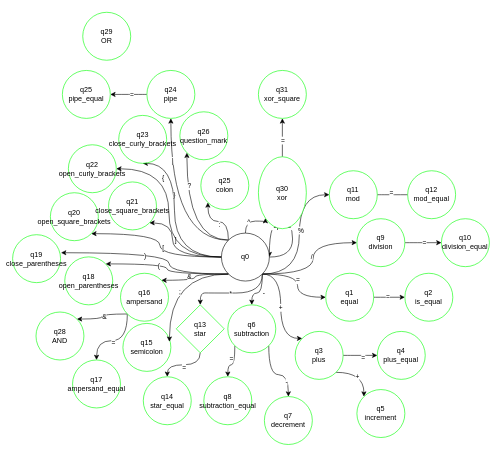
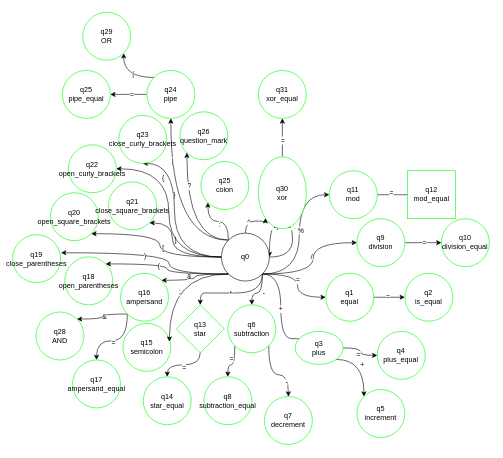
  <mxCell id="0" />
  <mxCell id="1" parent="0" />
  <mxCell id="2" style="edgeStyle=orthogonalEdgeStyle;rounded=0;orthogonalLoop=1;jettySize=auto;html=1;exitX=1;exitY=1;exitDx=0;exitDy=0;entryX=0;entryY=0.5;entryDx=0;entryDy=0;curved=1;" edge="1" parent="1" source="36" target="39"><mxGeometry relative="1" as="geometry" /></mxCell>
  <mxCell id="3" value="=" style="edgeLabel;html=1;align=center;verticalAlign=middle;resizable=0;points=[];" vertex="1" connectable="0" parent="2"><mxGeometry x="-0.043" relative="1" as="geometry"><mxPoint as="offset" /></mxGeometry></mxCell>
  <mxCell id="4" style="edgeStyle=orthogonalEdgeStyle;rounded=0;orthogonalLoop=1;jettySize=auto;html=1;exitX=1;exitY=1;exitDx=0;exitDy=0;entryX=0;entryY=0;entryDx=0;entryDy=0;curved=1;" edge="1" parent="1" source="36" target="45"><mxGeometry relative="1" as="geometry"><Array as="points"><mxPoint x="467.333" y="456.333" /><mxPoint x="467.333" y="564.333" /></Array></mxGeometry></mxCell>
  <mxCell id="5" value="+" style="edgeLabel;html=1;align=center;verticalAlign=middle;resizable=0;points=[];" vertex="1" connectable="0" parent="4"><mxGeometry x="0.002" y="-1" relative="1" as="geometry"><mxPoint as="offset" /></mxGeometry></mxCell>
  <mxCell id="6" style="edgeStyle=orthogonalEdgeStyle;rounded=0;orthogonalLoop=1;jettySize=auto;html=1;exitX=1;exitY=1;exitDx=0;exitDy=0;entryX=0.5;entryY=0;entryDx=0;entryDy=0;curved=1;" edge="1" parent="1" source="36" target="52"><mxGeometry relative="1" as="geometry" /></mxCell>
  <mxCell id="7" value="-" style="edgeLabel;html=1;align=center;verticalAlign=middle;resizable=0;points=[];" vertex="1" connectable="0" parent="6"><mxGeometry x="-0.112" y="2" relative="1" as="geometry"><mxPoint as="offset" /></mxGeometry></mxCell>
  <mxCell id="8" style="edgeStyle=orthogonalEdgeStyle;rounded=0;orthogonalLoop=1;jettySize=auto;html=1;exitX=1;exitY=1;exitDx=0;exitDy=0;entryX=0;entryY=0.5;entryDx=0;entryDy=0;curved=1;" edge="1" parent="1" source="36" target="57"><mxGeometry relative="1" as="geometry" /></mxCell>
  <mxCell id="9" value="/" style="edgeLabel;html=1;align=center;verticalAlign=middle;resizable=0;points=[];" vertex="1" connectable="0" parent="8"><mxGeometry x="0.088" y="3" relative="1" as="geometry"><mxPoint as="offset" /></mxGeometry></mxCell>
  <mxCell id="10" style="edgeStyle=orthogonalEdgeStyle;rounded=0;orthogonalLoop=1;jettySize=auto;html=1;exitX=1;exitY=1;exitDx=0;exitDy=0;entryX=0;entryY=0.5;entryDx=0;entryDy=0;curved=1;" edge="1" parent="1" source="36" target="61"><mxGeometry relative="1" as="geometry" /></mxCell>
  <mxCell id="11" value="%" style="edgeLabel;html=1;align=center;verticalAlign=middle;resizable=0;points=[];" vertex="1" connectable="0" parent="10"><mxGeometry x="0.104" y="-2" relative="1" as="geometry"><mxPoint as="offset" /></mxGeometry></mxCell>
  <mxCell id="12" style="edgeStyle=orthogonalEdgeStyle;rounded=0;orthogonalLoop=1;jettySize=auto;html=1;exitX=1;exitY=1;exitDx=0;exitDy=0;entryX=0.5;entryY=0;entryDx=0;entryDy=0;curved=1;" edge="1" parent="1" source="36" target="65"><mxGeometry relative="1" as="geometry" /></mxCell>
  <mxCell id="13" value="*" style="edgeLabel;html=1;align=center;verticalAlign=middle;resizable=0;points=[];" vertex="1" connectable="0" parent="12"><mxGeometry x="0.087" y="1" relative="1" as="geometry"><mxPoint as="offset" /></mxGeometry></mxCell>
  <mxCell id="14" style="edgeStyle=orthogonalEdgeStyle;rounded=0;orthogonalLoop=1;jettySize=auto;html=1;exitX=0;exitY=1;exitDx=0;exitDy=0;entryX=1;entryY=0;entryDx=0;entryDy=0;curved=1;" edge="1" parent="1" source="36" target="74"><mxGeometry relative="1" as="geometry" /></mxCell>
  <mxCell id="15" value="&amp;amp;" style="edgeLabel;html=1;align=center;verticalAlign=middle;resizable=0;points=[];" vertex="1" connectable="0" parent="14"><mxGeometry x="0.252" y="-6" relative="1" as="geometry"><mxPoint as="offset" /></mxGeometry></mxCell>
  <mxCell id="16" style="edgeStyle=orthogonalEdgeStyle;rounded=0;orthogonalLoop=1;jettySize=auto;html=1;exitX=0;exitY=1;exitDx=0;exitDy=0;entryX=1;entryY=0;entryDx=0;entryDy=0;curved=1;" edge="1" parent="1" source="36" target="76"><mxGeometry relative="1" as="geometry" /></mxCell>
  <mxCell id="17" value="(" style="edgeLabel;html=1;align=center;verticalAlign=middle;resizable=0;points=[];" vertex="1" connectable="0" parent="16"><mxGeometry x="0.199" y="3" relative="1" as="geometry"><mxPoint as="offset" /></mxGeometry></mxCell>
  <mxCell id="18" style="edgeStyle=orthogonalEdgeStyle;rounded=0;orthogonalLoop=1;jettySize=auto;html=1;exitX=0;exitY=0.5;exitDx=0;exitDy=0;entryX=1;entryY=1;entryDx=0;entryDy=0;curved=1;" edge="1" parent="1" source="36" target="80"><mxGeometry relative="1" as="geometry" /></mxCell>
  <mxCell id="19" value="[" style="edgeLabel;html=1;align=center;verticalAlign=middle;resizable=0;points=[];" vertex="1" connectable="0" parent="18"><mxGeometry x="-0.077" y="-5" relative="1" as="geometry"><mxPoint as="offset" /></mxGeometry></mxCell>
  <mxCell id="20" style="edgeStyle=orthogonalEdgeStyle;rounded=0;orthogonalLoop=1;jettySize=auto;html=1;exitX=0;exitY=0.5;exitDx=0;exitDy=0;entryX=1;entryY=1;entryDx=0;entryDy=0;curved=1;" edge="1" parent="1" source="36" target="81"><mxGeometry relative="1" as="geometry"><Array as="points"><mxPoint x="287" y="428" /><mxPoint x="287" y="371" /></Array></mxGeometry></mxCell>
  <mxCell id="21" value="]" style="edgeLabel;html=1;align=center;verticalAlign=middle;resizable=0;points=[];" vertex="1" connectable="0" parent="20"><mxGeometry x="0.238" y="-4" relative="1" as="geometry"><mxPoint y="-1" as="offset" /></mxGeometry></mxCell>
  <mxCell id="22" style="edgeStyle=orthogonalEdgeStyle;rounded=0;orthogonalLoop=1;jettySize=auto;html=1;exitX=0;exitY=0.5;exitDx=0;exitDy=0;entryX=1;entryY=0.5;entryDx=0;entryDy=0;curved=1;" edge="1" parent="1" source="36" target="82"><mxGeometry relative="1" as="geometry" /></mxCell>
  <mxCell id="23" value="{" style="edgeLabel;html=1;align=center;verticalAlign=middle;resizable=0;points=[];" vertex="1" connectable="0" parent="22"><mxGeometry x="0.518" y="15" relative="1" as="geometry"><mxPoint as="offset" /></mxGeometry></mxCell>
  <mxCell id="24" style="edgeStyle=orthogonalEdgeStyle;rounded=0;orthogonalLoop=1;jettySize=auto;html=1;exitX=0;exitY=0.5;exitDx=0;exitDy=0;entryX=0.5;entryY=1;entryDx=0;entryDy=0;curved=1;" edge="1" parent="1" source="36" target="83"><mxGeometry relative="1" as="geometry"><Array as="points"><mxPoint x="290" y="428" /><mxPoint x="290" y="272" /></Array></mxGeometry></mxCell>
  <mxCell id="25" value="}" style="edgeLabel;html=1;align=center;verticalAlign=middle;resizable=0;points=[];" vertex="1" connectable="0" parent="24"><mxGeometry x="0.272" y="1" relative="1" as="geometry"><mxPoint y="1" as="offset" /></mxGeometry></mxCell>
  <mxCell id="26" style="edgeStyle=orthogonalEdgeStyle;rounded=0;orthogonalLoop=1;jettySize=auto;html=1;exitX=1;exitY=0.5;exitDx=0;exitDy=0;curved=1;entryX=1;entryY=0.5;entryDx=0;entryDy=0;" edge="1" parent="1" source="36" target="36"><mxGeometry relative="1" as="geometry"><mxPoint x="466.152" y="367.273" as="targetPoint" /><Array as="points"><mxPoint x="487" y="428" /><mxPoint x="487" y="368" /><mxPoint x="448" y="368" /></Array></mxGeometry></mxCell>
  <mxCell id="27" value="new line&lt;div&gt;space&lt;/div&gt;" style="edgeLabel;html=1;align=center;verticalAlign=middle;resizable=0;points=[];" vertex="1" connectable="0" parent="26"><mxGeometry x="0.174" y="1" relative="1" as="geometry"><mxPoint as="offset" /></mxGeometry></mxCell>
  <mxCell id="28" style="edgeStyle=orthogonalEdgeStyle;rounded=0;orthogonalLoop=1;jettySize=auto;html=1;exitX=0;exitY=0;exitDx=0;exitDy=0;entryX=0.5;entryY=1;entryDx=0;entryDy=0;curved=1;" edge="1" parent="1" source="36" target="88"><mxGeometry relative="1" as="geometry" /></mxCell>
  <mxCell id="29" value="|" style="edgeLabel;html=1;align=center;verticalAlign=middle;resizable=0;points=[];" vertex="1" connectable="0" parent="28"><mxGeometry x="0.53" y="-2" relative="1" as="geometry"><mxPoint as="offset" /></mxGeometry></mxCell>
  <mxCell id="30" style="edgeStyle=orthogonalEdgeStyle;rounded=0;orthogonalLoop=1;jettySize=auto;html=1;exitX=0;exitY=0;exitDx=0;exitDy=0;entryX=0;entryY=1;entryDx=0;entryDy=0;curved=1;" edge="1" parent="1" source="36" target="90"><mxGeometry relative="1" as="geometry"><Array as="points"><mxPoint x="311" y="400" /></Array></mxGeometry></mxCell>
  <mxCell id="31" value="?" style="edgeLabel;html=1;align=center;verticalAlign=middle;resizable=0;points=[];" vertex="1" connectable="0" parent="30"><mxGeometry x="0.49" y="-4" relative="1" as="geometry"><mxPoint as="offset" /></mxGeometry></mxCell>
  <mxCell id="32" style="edgeStyle=orthogonalEdgeStyle;rounded=0;orthogonalLoop=1;jettySize=auto;html=1;exitX=0;exitY=0;exitDx=0;exitDy=0;entryX=0;entryY=1;entryDx=0;entryDy=0;curved=1;" edge="1" parent="1" source="36" target="91"><mxGeometry relative="1" as="geometry"><Array as="points"><mxPoint x="380" y="369" /><mxPoint x="346" y="369" /></Array></mxGeometry></mxCell>
  <mxCell id="33" value=":" style="edgeLabel;html=1;align=center;verticalAlign=middle;resizable=0;points=[];" vertex="1" connectable="0" parent="32"><mxGeometry x="-0.026" y="5" relative="1" as="geometry"><mxPoint as="offset" /></mxGeometry></mxCell>
  <mxCell id="34" style="edgeStyle=orthogonalEdgeStyle;rounded=0;orthogonalLoop=1;jettySize=auto;html=1;exitX=0.5;exitY=0;exitDx=0;exitDy=0;entryX=0;entryY=1;entryDx=0;entryDy=0;curved=1;" edge="1" parent="1" source="36" target="96"><mxGeometry relative="1" as="geometry" /></mxCell>
  <mxCell id="35" value="^" style="edgeLabel;html=1;align=center;verticalAlign=middle;resizable=0;points=[];" vertex="1" connectable="0" parent="34"><mxGeometry x="-0.151" relative="1" as="geometry"><mxPoint as="offset" /></mxGeometry></mxCell>
  <mxCell id="36" value="q0" style="ellipse;whiteSpace=wrap;html=1;aspect=fixed;" vertex="1" parent="1"><mxGeometry x="368.333" y="388.333" width="80" height="80" as="geometry" /></mxCell>
  <mxCell id="37" style="edgeStyle=orthogonalEdgeStyle;rounded=0;orthogonalLoop=1;jettySize=auto;html=1;exitX=1;exitY=0.5;exitDx=0;exitDy=0;curved=1;" edge="1" parent="1" source="39" target="40"><mxGeometry relative="1" as="geometry" /></mxCell>
  <mxCell id="38" value="=" style="edgeLabel;html=1;align=center;verticalAlign=middle;resizable=0;points=[];" vertex="1" connectable="0" parent="37"><mxGeometry x="-0.101" y="2" relative="1" as="geometry"><mxPoint as="offset" /></mxGeometry></mxCell>
  <mxCell id="39" value="q1&lt;div&gt;equal&lt;/div&gt;" style="ellipse;whiteSpace=wrap;html=1;aspect=fixed;shadow=0;fillColor=default;fillStyle=auto;gradientColor=none;strokeColor=#00FF00;" vertex="1" parent="1"><mxGeometry x="542.333" y="455.333" width="80" height="80" as="geometry" /></mxCell>
  <mxCell id="40" value="q2&lt;div&gt;is_equal&lt;/div&gt;" style="ellipse;whiteSpace=wrap;html=1;aspect=fixed;strokeColor=#00FF00;" vertex="1" parent="1"><mxGeometry x="674.333" y="455.333" width="80" height="80" as="geometry" /></mxCell>
  <mxCell id="41" style="edgeStyle=orthogonalEdgeStyle;rounded=0;orthogonalLoop=1;jettySize=auto;html=1;exitX=1;exitY=0.5;exitDx=0;exitDy=0;entryX=0;entryY=0.5;entryDx=0;entryDy=0;curved=1;" edge="1" parent="1" source="45" target="46"><mxGeometry relative="1" as="geometry" /></mxCell>
  <mxCell id="42" value="=" style="edgeLabel;html=1;align=center;verticalAlign=middle;resizable=0;points=[];" vertex="1" connectable="0" parent="41"><mxGeometry x="0.158" y="-3" relative="1" as="geometry"><mxPoint as="offset" /></mxGeometry></mxCell>
  <mxCell id="43" style="edgeStyle=orthogonalEdgeStyle;rounded=0;orthogonalLoop=1;jettySize=auto;html=1;exitX=1;exitY=1;exitDx=0;exitDy=0;entryX=0;entryY=0;entryDx=0;entryDy=0;curved=1;" edge="1" parent="1" source="45" target="47"><mxGeometry relative="1" as="geometry" /></mxCell>
  <mxCell id="44" value="+" style="edgeLabel;html=1;align=center;verticalAlign=middle;resizable=0;points=[];" vertex="1" connectable="0" parent="43"><mxGeometry x="-0.2" y="-8" relative="1" as="geometry"><mxPoint as="offset" /></mxGeometry></mxCell>
- <mxCell id="45" value="q3&lt;div&gt;plus&lt;/div&gt;" style="ellipse;whiteSpace=wrap;html=1;aspect=fixed;strokeColor=#00FF00;" vertex="1" parent="1"><mxGeometry x="491.333" y="552.333" width="80" height="80" as="geometry" /></mxCell>
+ <mxCell id="45" value="q3&lt;div&gt;plus&lt;/div&gt;" style="ellipse;whiteSpace=wrap;html=1;aspect=fixed;strokeColor=#00FF00;" vertex="1" parent="1"><mxGeometry x="491.333" y="552.333" width="80" height="55" as="geometry" /></mxCell>
  <mxCell id="46" value="q4&lt;div&gt;plus_equal&lt;/div&gt;" style="ellipse;whiteSpace=wrap;html=1;aspect=fixed;strokeColor=#00FF00;" vertex="1" parent="1"><mxGeometry x="628.333" y="552.333" width="80" height="80" as="geometry" /></mxCell>
  <mxCell id="47" value="q5&lt;div&gt;increment&lt;/div&gt;" style="ellipse;whiteSpace=wrap;html=1;aspect=fixed;strokeColor=#00FF00;" vertex="1" parent="1"><mxGeometry x="594.333" y="649.333" width="80" height="80" as="geometry" /></mxCell>
  <mxCell id="48" style="edgeStyle=orthogonalEdgeStyle;rounded=0;orthogonalLoop=1;jettySize=auto;html=1;exitX=1;exitY=1;exitDx=0;exitDy=0;entryX=0.5;entryY=0;entryDx=0;entryDy=0;curved=1;" edge="1" parent="1" source="52" target="53"><mxGeometry relative="1" as="geometry" /></mxCell>
  <mxCell id="49" value="-" style="edgeLabel;html=1;align=center;verticalAlign=middle;resizable=0;points=[];" vertex="1" connectable="0" parent="48"><mxGeometry x="0.307" y="-11" relative="1" as="geometry"><mxPoint as="offset" /></mxGeometry></mxCell>
  <mxCell id="50" style="edgeStyle=orthogonalEdgeStyle;rounded=0;orthogonalLoop=1;jettySize=auto;html=1;exitX=0;exitY=1;exitDx=0;exitDy=0;entryX=0.5;entryY=0;entryDx=0;entryDy=0;curved=1;" edge="1" parent="1" source="52" target="54"><mxGeometry relative="1" as="geometry" /></mxCell>
  <mxCell id="51" value="=" style="edgeLabel;html=1;align=center;verticalAlign=middle;resizable=0;points=[];" vertex="1" connectable="0" parent="50"><mxGeometry x="-0.35" y="-6" relative="1" as="geometry"><mxPoint as="offset" /></mxGeometry></mxCell>
  <mxCell id="52" value="q6&lt;div&gt;subtraction&lt;/div&gt;" style="ellipse;whiteSpace=wrap;html=1;aspect=fixed;strokeColor=#00FF00;" vertex="1" parent="1"><mxGeometry x="379.003" y="508.003" width="80" height="80" as="geometry" /></mxCell>
  <mxCell id="53" value="q7&lt;div&gt;decrement&lt;/div&gt;" style="ellipse;whiteSpace=wrap;html=1;aspect=fixed;strokeColor=#00FF00;" vertex="1" parent="1"><mxGeometry x="440.003" y="661.003" width="80" height="80" as="geometry" /></mxCell>
  <mxCell id="54" value="q8&lt;div&gt;subtraction_equal&lt;/div&gt;" style="ellipse;whiteSpace=wrap;html=1;aspect=fixed;strokeColor=#00FF00;" vertex="1" parent="1"><mxGeometry x="339.003" y="628.003" width="80" height="80" as="geometry" /></mxCell>
  <mxCell id="55" style="edgeStyle=orthogonalEdgeStyle;rounded=0;orthogonalLoop=1;jettySize=auto;html=1;exitX=1;exitY=0.5;exitDx=0;exitDy=0;curved=1;" edge="1" parent="1" source="57" target="58"><mxGeometry relative="1" as="geometry" /></mxCell>
  <mxCell id="56" value="=" style="edgeLabel;html=1;align=center;verticalAlign=middle;resizable=0;points=[];" vertex="1" connectable="0" parent="55"><mxGeometry x="0.044" y="1" relative="1" as="geometry"><mxPoint as="offset" /></mxGeometry></mxCell>
  <mxCell id="57" value="q9&lt;div&gt;division&lt;/div&gt;" style="ellipse;whiteSpace=wrap;html=1;aspect=fixed;strokeColor=#00FF00;" vertex="1" parent="1"><mxGeometry x="594.333" y="364.333" width="80" height="80" as="geometry" /></mxCell>
  <mxCell id="58" value="q10&lt;div&gt;division_equal&lt;/div&gt;" style="ellipse;whiteSpace=wrap;html=1;aspect=fixed;strokeColor=#00FF00;" vertex="1" parent="1"><mxGeometry x="735.333" y="364.333" width="80" height="80" as="geometry" /></mxCell>
  <mxCell id="59" style="edgeStyle=orthogonalEdgeStyle;rounded=0;orthogonalLoop=1;jettySize=auto;html=1;exitX=1;exitY=0.5;exitDx=0;exitDy=0;entryX=0;entryY=0.5;entryDx=0;entryDy=0;curved=1;endArrow=none;" edge="1" parent="1" source="61" target="62"><mxGeometry relative="1" as="geometry" /></mxCell>
  <mxCell id="60" value="=" style="edgeLabel;html=1;align=center;verticalAlign=middle;resizable=0;points=[];" vertex="1" connectable="0" parent="59"><mxGeometry x="-0.089" y="4" relative="1" as="geometry"><mxPoint as="offset" /></mxGeometry></mxCell>
  <mxCell id="61" value="q11&lt;div&gt;mod&lt;/div&gt;" style="ellipse;whiteSpace=wrap;html=1;aspect=fixed;strokeColor=#00FF00;" vertex="1" parent="1"><mxGeometry x="548.33" y="284.33" width="80" height="80" as="geometry" /></mxCell>
- <mxCell id="62" value="q12&lt;div&gt;mod_equal&lt;/div&gt;" style="ellipse;whiteSpace=wrap;html=1;aspect=fixed;strokeColor=#00FF00;" vertex="1" parent="1"><mxGeometry x="679" y="284.33" width="80" height="80" as="geometry" /></mxCell>
+ <mxCell id="62" value="q12&lt;div&gt;mod_equal&lt;/div&gt;" style="whiteSpace=wrap;html=1;aspect=fixed;strokeColor=#00FF00;rounded=0;" vertex="1" parent="1"><mxGeometry x="679" y="284.33" width="80" height="80" as="geometry" /></mxCell>
  <mxCell id="63" style="edgeStyle=orthogonalEdgeStyle;rounded=0;orthogonalLoop=1;jettySize=auto;html=1;exitX=0.5;exitY=1;exitDx=0;exitDy=0;entryX=0.5;entryY=0;entryDx=0;entryDy=0;curved=1;" edge="1" parent="1" source="65" target="66"><mxGeometry relative="1" as="geometry" /></mxCell>
  <mxCell id="64" value="=" style="edgeLabel;html=1;align=center;verticalAlign=middle;resizable=0;points=[];" vertex="1" connectable="0" parent="63"><mxGeometry x="0.008" y="4" relative="1" as="geometry"><mxPoint as="offset" /></mxGeometry></mxCell>
  <mxCell id="65" value="q13&lt;div&gt;star&lt;/div&gt;" style="rhombus;whiteSpace=wrap;html=1;aspect=fixed;strokeColor=#00FF00;" vertex="1" parent="1"><mxGeometry x="293" y="508" width="80" height="80" as="geometry" /></mxCell>
  <mxCell id="66" value="q14&lt;div&gt;star_equal&lt;/div&gt;" style="ellipse;whiteSpace=wrap;html=1;aspect=fixed;strokeColor=#00FF00;" vertex="1" parent="1"><mxGeometry x="238" y="628" width="80" height="80" as="geometry" /></mxCell>
  <mxCell id="67" value="q15&lt;div&gt;semicolon&lt;/div&gt;" style="ellipse;whiteSpace=wrap;html=1;aspect=fixed;strokeColor=#00FF00;" vertex="1" parent="1"><mxGeometry x="204" y="539" width="80" height="80" as="geometry" /></mxCell>
  <mxCell id="68" style="edgeStyle=orthogonalEdgeStyle;rounded=0;orthogonalLoop=1;jettySize=auto;html=1;exitX=0;exitY=1;exitDx=0;exitDy=0;entryX=0.97;entryY=0.381;entryDx=0;entryDy=0;entryPerimeter=0;curved=1;" edge="1" parent="1" source="36" target="67"><mxGeometry relative="1" as="geometry" /></mxCell>
  <mxCell id="69" value=";" style="edgeLabel;html=1;align=center;verticalAlign=middle;resizable=0;points=[];" vertex="1" connectable="0" parent="68"><mxGeometry x="0.212" y="17" relative="1" as="geometry"><mxPoint as="offset" /></mxGeometry></mxCell>
  <mxCell id="70" style="edgeStyle=orthogonalEdgeStyle;rounded=0;orthogonalLoop=1;jettySize=auto;html=1;exitX=0;exitY=1;exitDx=0;exitDy=0;entryX=0.5;entryY=0;entryDx=0;entryDy=0;curved=1;" edge="1" parent="1" source="74" target="75"><mxGeometry relative="1" as="geometry" /></mxCell>
  <mxCell id="71" value="=" style="edgeLabel;html=1;align=center;verticalAlign=middle;resizable=0;points=[];" vertex="1" connectable="0" parent="70"><mxGeometry x="0.054" y="3" relative="1" as="geometry"><mxPoint as="offset" /></mxGeometry></mxCell>
  <mxCell id="72" style="edgeStyle=orthogonalEdgeStyle;rounded=0;orthogonalLoop=1;jettySize=auto;html=1;exitX=0;exitY=1;exitDx=0;exitDy=0;entryX=1;entryY=0;entryDx=0;entryDy=0;curved=1;" edge="1" parent="1" source="74" target="92"><mxGeometry relative="1" as="geometry" /></mxCell>
  <mxCell id="73" value="&amp;amp;" style="edgeLabel;html=1;align=center;verticalAlign=middle;resizable=0;points=[];" vertex="1" connectable="0" parent="72"><mxGeometry x="-0.01" y="3" relative="1" as="geometry"><mxPoint as="offset" /></mxGeometry></mxCell>
  <mxCell id="74" value="q16&lt;div&gt;ampersand&lt;/div&gt;" style="ellipse;whiteSpace=wrap;html=1;aspect=fixed;strokeColor=#00FF00;" vertex="1" parent="1"><mxGeometry x="200" y="455.33" width="80" height="80" as="geometry" /></mxCell>
  <mxCell id="75" value="q17&lt;div&gt;ampersand_equal&lt;/div&gt;" style="ellipse;whiteSpace=wrap;html=1;aspect=fixed;strokeColor=#00FF00;" vertex="1" parent="1"><mxGeometry x="120" y="600" width="80" height="80" as="geometry" /></mxCell>
  <mxCell id="76" value="q18&lt;div&gt;open_parentheses&lt;/div&gt;" style="ellipse;whiteSpace=wrap;html=1;aspect=fixed;strokeColor=#00FF00;" vertex="1" parent="1"><mxGeometry x="107" y="428" width="80" height="80" as="geometry" /></mxCell>
  <mxCell id="77" value="q19&lt;div&gt;close_parentheses&lt;/div&gt;" style="ellipse;whiteSpace=wrap;html=1;aspect=fixed;strokeColor=#00FF00;" vertex="1" parent="1"><mxGeometry x="20" y="391" width="80" height="80" as="geometry" /></mxCell>
  <mxCell id="78" style="edgeStyle=orthogonalEdgeStyle;rounded=0;orthogonalLoop=1;jettySize=auto;html=1;exitX=0;exitY=1;exitDx=0;exitDy=0;entryX=1.01;entryY=0.376;entryDx=0;entryDy=0;entryPerimeter=0;curved=1;" edge="1" parent="1" source="36" target="77"><mxGeometry relative="1" as="geometry"><Array as="points"><mxPoint x="281" y="457" /><mxPoint x="281" y="421" /></Array></mxGeometry></mxCell>
  <mxCell id="79" value=")" style="edgeLabel;html=1;align=center;verticalAlign=middle;resizable=0;points=[];" vertex="1" connectable="0" parent="78"><mxGeometry x="0.114" y="4" relative="1" as="geometry"><mxPoint as="offset" /></mxGeometry></mxCell>
  <mxCell id="80" value="q20&lt;div&gt;open_square_brackets&lt;/div&gt;" style="ellipse;whiteSpace=wrap;html=1;aspect=fixed;strokeColor=#00FF00;" vertex="1" parent="1"><mxGeometry x="83" y="321" width="80" height="80" as="geometry" /></mxCell>
  <mxCell id="81" value="q21&lt;div&gt;close_square_brackets&lt;/div&gt;" style="ellipse;whiteSpace=wrap;html=1;aspect=fixed;strokeColor=#00FF00;" vertex="1" parent="1"><mxGeometry x="180" y="303" width="80" height="80" as="geometry" /></mxCell>
  <mxCell id="82" value="q22&lt;div&gt;open_curly_brackets&lt;/div&gt;" style="ellipse;whiteSpace=wrap;html=1;aspect=fixed;strokeColor=#00FF00;" vertex="1" parent="1"><mxGeometry x="113" y="241" width="80" height="80" as="geometry" /></mxCell>
  <mxCell id="83" value="q23&lt;div&gt;close_curly_brackets&lt;/div&gt;" style="ellipse;whiteSpace=wrap;html=1;aspect=fixed;strokeColor=#00FF00;" vertex="1" parent="1"><mxGeometry x="197" y="192" width="80" height="80" as="geometry" /></mxCell>
  <mxCell id="84" style="edgeStyle=orthogonalEdgeStyle;rounded=0;orthogonalLoop=1;jettySize=auto;html=1;exitX=0;exitY=0.5;exitDx=0;exitDy=0;entryX=1;entryY=0.5;entryDx=0;entryDy=0;curved=1;" edge="1" parent="1" source="88" target="89"><mxGeometry relative="1" as="geometry" /></mxCell>
  <mxCell id="85" value="=" style="edgeLabel;html=1;align=center;verticalAlign=middle;resizable=0;points=[];" vertex="1" connectable="0" parent="84"><mxGeometry x="-0.157" y="-1" relative="1" as="geometry"><mxPoint as="offset" /></mxGeometry></mxCell>
+ <mxCell id="86" style="edgeStyle=orthogonalEdgeStyle;rounded=0;orthogonalLoop=1;jettySize=auto;html=1;exitX=0;exitY=0;exitDx=0;exitDy=0;entryX=1;entryY=1;entryDx=0;entryDy=0;curved=1;" edge="1" parent="1" source="88" target="93"><mxGeometry relative="1" as="geometry" /></mxCell>
+ <mxCell id="87" value="|" style="edgeLabel;html=1;align=center;verticalAlign=middle;resizable=0;points=[];" vertex="1" connectable="0" parent="86"><mxGeometry x="-0.215" y="-6" relative="1" as="geometry"><mxPoint x="1" as="offset" /></mxGeometry></mxCell>
  <mxCell id="88" value="q24&lt;div&gt;pipe&lt;/div&gt;" style="ellipse;whiteSpace=wrap;html=1;aspect=fixed;strokeColor=#00FF00;" vertex="1" parent="1"><mxGeometry x="244" y="117" width="80" height="80" as="geometry" /></mxCell>
  <mxCell id="89" value="q25&lt;div&gt;pipe_equal&lt;/div&gt;" style="ellipse;whiteSpace=wrap;html=1;aspect=fixed;strokeColor=#00FF00;" vertex="1" parent="1"><mxGeometry x="103" y="117" width="80" height="80" as="geometry" /></mxCell>
  <mxCell id="90" value="q26&lt;div&gt;question_mark&lt;/div&gt;" style="ellipse;whiteSpace=wrap;html=1;aspect=fixed;strokeColor=#00FF00;" vertex="1" parent="1"><mxGeometry x="299" y="186" width="80" height="80" as="geometry" /></mxCell>
  <mxCell id="91" value="q25&lt;div&gt;colon&lt;/div&gt;" style="ellipse;whiteSpace=wrap;html=1;aspect=fixed;strokeColor=#00FF00;" vertex="1" parent="1"><mxGeometry x="334" y="269" width="80" height="80" as="geometry" /></mxCell>
  <mxCell id="92" value="q28&lt;div&gt;AND&lt;/div&gt;" style="ellipse;whiteSpace=wrap;html=1;aspect=fixed;strokeColor=#00FF00;" vertex="1" parent="1"><mxGeometry x="59" y="520" width="80" height="80" as="geometry" /></mxCell>
  <mxCell id="93" value="q29&lt;div&gt;OR&lt;/div&gt;" style="ellipse;whiteSpace=wrap;html=1;aspect=fixed;strokeColor=#00FF00;" vertex="1" parent="1"><mxGeometry x="137" y="20" width="80" height="80" as="geometry" /></mxCell>
  <mxCell id="94" style="edgeStyle=orthogonalEdgeStyle;rounded=0;orthogonalLoop=1;jettySize=auto;html=1;exitX=0.5;exitY=0;exitDx=0;exitDy=0;entryX=0.5;entryY=1;entryDx=0;entryDy=0;" edge="1" parent="1" source="96" target="97"><mxGeometry relative="1" as="geometry" /></mxCell>
  <mxCell id="95" value="=" style="edgeLabel;html=1;align=center;verticalAlign=middle;resizable=0;points=[];" vertex="1" connectable="0" parent="94"><mxGeometry x="-0.118" relative="1" as="geometry"><mxPoint as="offset" /></mxGeometry></mxCell>
  <mxCell id="96" value="q30&lt;div&gt;xor&lt;/div&gt;" style="ellipse;whiteSpace=wrap;html=1;aspect=fixed;strokeColor=#00FF00;" vertex="1" parent="1"><mxGeometry x="430" y="261" width="80" height="120" as="geometry" /></mxCell>
- <mxCell id="97" value="q31&lt;div&gt;xor_square&lt;/div&gt;" style="ellipse;whiteSpace=wrap;html=1;aspect=fixed;strokeColor=#00FF00;" vertex="1" parent="1"><mxGeometry x="430" y="117" width="80" height="80" as="geometry" /></mxCell>
+ <mxCell id="97" value="q31&lt;div&gt;xor_equal&lt;/div&gt;" style="ellipse;whiteSpace=wrap;html=1;aspect=fixed;strokeColor=#00FF00;" vertex="1" parent="1"><mxGeometry x="430" y="117" width="80" height="80" as="geometry" /></mxCell>
